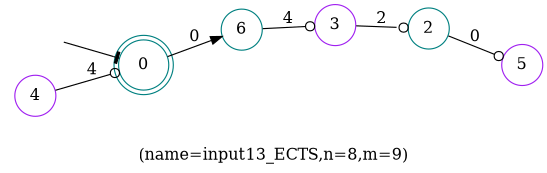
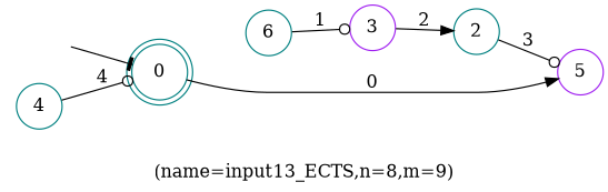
  digraph {
    label="(name=input13_ECTS,n=8,m=9)"
    rankdir=LR
    node [color=teal shape=circle]
    edge [arrowhead=odot]
    _nil [style=invis color="" shape=""]
    0 [shape=doublecircle]
    6
    3 [color=purple]
    2
    5 [color=purple]
-   4 [color=purple]
+   4
    _nil -> 0 [arrowhead=tee]
-   0 -> 6 [arrowhead=normal label=0]
-   6 -> 3 [label=4]
-   3 -> 2 [label=2]
-   2 -> 5 [label=0]
+   0 -> 5 [arrowhead=normal label=0]
+   6 -> 3 [label=1]
+   3 -> 2 [arrowhead=normal label=2]
+   2 -> 5 [label=3]
    4 -> 0 [label=4]
  }
